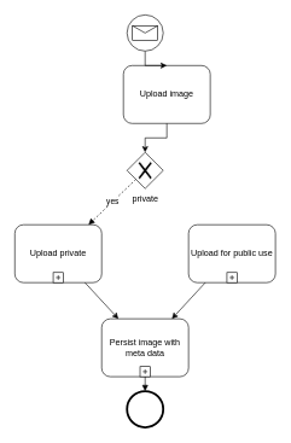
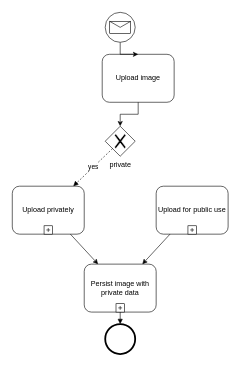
  <mxCell id="0" />
  <mxCell id="1" parent="0" />
  <mxCell id="2" value="Upload image" style="shape=ext;rounded=1;html=1;whiteSpace=wrap;" parent="1" vertex="1"><mxGeometry x="170" y="90" width="120" height="80" as="geometry" /></mxCell>
  <mxCell id="3" style="edgeStyle=orthogonalEdgeStyle;rounded=0;html=1;jettySize=auto;orthogonalLoop=1;" parent="1" source="15" target="2" edge="1"><mxGeometry relative="1" as="geometry"><mxPoint x="90" y="130" as="sourcePoint" /></mxGeometry></mxCell>
  <mxCell id="4" style="edgeStyle=orthogonalEdgeStyle;rounded=0;html=1;jettySize=auto;orthogonalLoop=1;" parent="1" source="2" target="5" edge="1"><mxGeometry relative="1" as="geometry" /></mxCell>
  <mxCell id="5" value="private" style="shape=mxgraph.bpmn.shape;html=1;verticalLabelPosition=bottom;labelBackgroundColor=#ffffff;verticalAlign=top;align=center;perimeter=rhombusPerimeter;background=gateway;outlineConnect=0;outline=none;symbol=exclusiveGw;" vertex="1" parent="1"><mxGeometry x="175" y="210" width="50" height="50" as="geometry" /></mxCell>
- <mxCell id="6" value="Upload private" style="html=1;whiteSpace=wrap;rounded=1;" vertex="1" parent="1"><mxGeometry x="20" y="310" width="120" height="80" as="geometry" /></mxCell>
+ <mxCell id="6" value="Upload privately" style="html=1;whiteSpace=wrap;rounded=1;" vertex="1" parent="1"><mxGeometry x="20" y="310" width="120" height="80" as="geometry" /></mxCell>
  <mxCell id="7" value="" style="html=1;shape=plus;outlineConnect=0;" vertex="1" parent="6"><mxGeometry x="0.5" y="1" width="14" height="14" relative="1" as="geometry"><mxPoint x="-7" y="-14" as="offset" /></mxGeometry></mxCell>
  <mxCell id="8" value="Upload for public use" style="html=1;whiteSpace=wrap;rounded=1;" vertex="1" parent="1"><mxGeometry x="260" y="310" width="120" height="80" as="geometry" /></mxCell>
  <mxCell id="9" value="" style="html=1;shape=plus;outlineConnect=0;" vertex="1" parent="8"><mxGeometry x="0.5" y="1" width="14" height="14" relative="1" as="geometry"><mxPoint x="-7" y="-14" as="offset" /></mxGeometry></mxCell>
  <mxCell id="10" value="yes" style="endArrow=block;endFill=1;endSize=6;html=1;dashed=1;" edge="1" parent="1" source="5" target="6"><mxGeometry width="100" relative="1" as="geometry"><mxPoint x="40" y="790" as="sourcePoint" /><mxPoint x="140" y="790" as="targetPoint" /></mxGeometry></mxCell>
- <mxCell id="11" value="Persist image with meta data" style="html=1;whiteSpace=wrap;rounded=1;" vertex="1" parent="1"><mxGeometry x="140" y="440" width="120" height="80" as="geometry" /></mxCell>
+ <mxCell id="11" value="Persist image with private data" style="html=1;whiteSpace=wrap;rounded=1;" vertex="1" parent="1"><mxGeometry x="140" y="440" width="120" height="80" as="geometry" /></mxCell>
  <mxCell id="12" value="" style="html=1;shape=plus;outlineConnect=0;" vertex="1" parent="11"><mxGeometry x="0.5" y="1" width="14" height="14" relative="1" as="geometry"><mxPoint x="-7" y="-14" as="offset" /></mxGeometry></mxCell>
  <mxCell id="13" value="" style="endArrow=classic;html=1;" edge="1" parent="1" source="6" target="11"><mxGeometry width="50" height="50" relative="1" as="geometry"><mxPoint x="-60" y="500" as="sourcePoint" /><mxPoint x="-10" y="450" as="targetPoint" /></mxGeometry></mxCell>
  <mxCell id="14" value="" style="endArrow=classic;html=1;" edge="1" parent="1" source="8" target="11"><mxGeometry width="50" height="50" relative="1" as="geometry"><mxPoint x="330" y="510" as="sourcePoint" /><mxPoint x="380" y="460" as="targetPoint" /></mxGeometry></mxCell>
  <mxCell id="15" value="" style="shape=mxgraph.bpmn.shape;html=1;verticalLabelPosition=bottom;labelBackgroundColor=#ffffff;verticalAlign=top;align=center;perimeter=ellipsePerimeter;outlineConnect=0;outline=standard;symbol=message;" vertex="1" parent="1"><mxGeometry x="175" y="20" width="50" height="50" as="geometry" /></mxCell>
  <mxCell id="16" value="" style="shape=mxgraph.bpmn.shape;html=1;verticalLabelPosition=bottom;labelBackgroundColor=#ffffff;verticalAlign=top;align=center;perimeter=ellipsePerimeter;outlineConnect=0;outline=end;symbol=general;" vertex="1" parent="1"><mxGeometry x="175" y="540" width="50" height="50" as="geometry" /></mxCell>
  <mxCell id="17" value="" style="endArrow=block;endFill=1;endSize=6;html=1;" edge="1" parent="1" source="11" target="16"><mxGeometry width="100" relative="1" as="geometry"><mxPoint x="-30" y="450" as="sourcePoint" /><mxPoint x="70" y="450" as="targetPoint" /></mxGeometry></mxCell>
